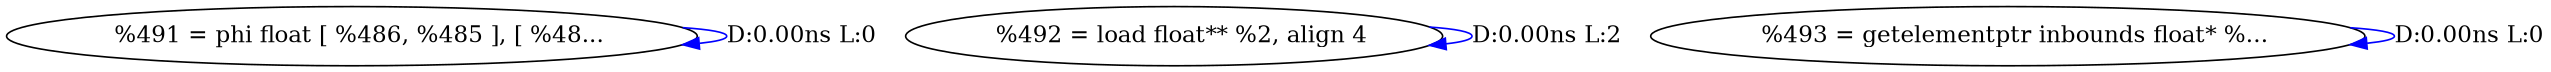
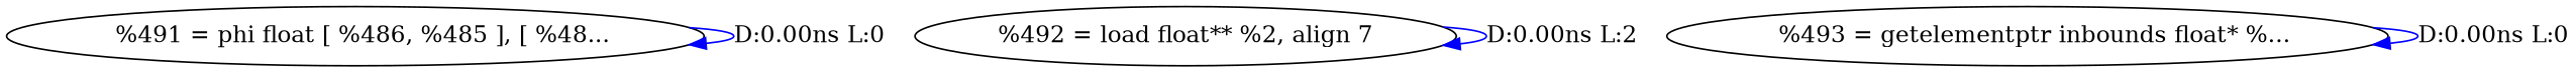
  digraph {
    edge [color=blue]
    n1 [label="  %491 = phi float [ %486, %485 ], [ %48..."]
-   n2 [label="  %492 = load float** %2, align 4"]
+   n2 [label="%492 = load float** %2, align 7"]
    n3 [label="  %493 = getelementptr inbounds float* %..."]
    n1 -> n1 [label="D:0.00ns L:0"]
    n2 -> n2 [label="D:0.00ns L:2"]
    n3 -> n3 [label="D:0.00ns L:0"]
  }
